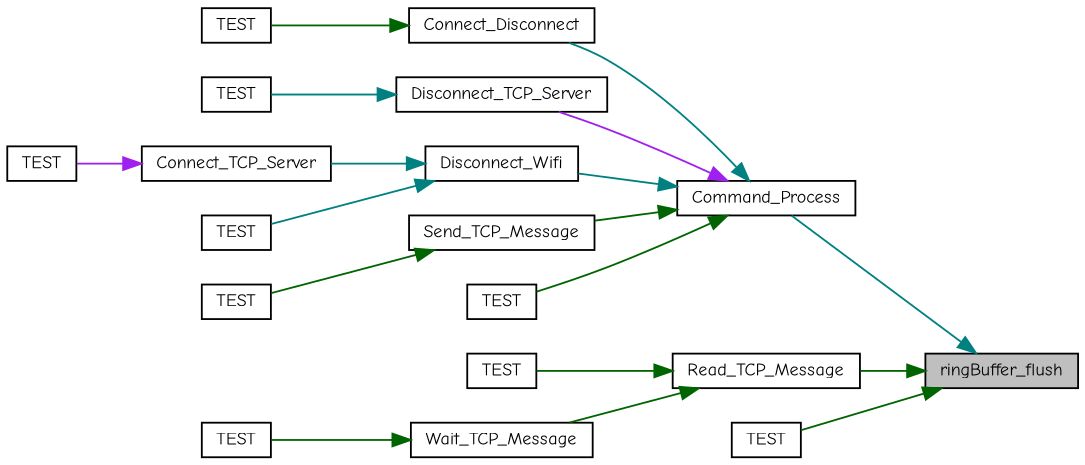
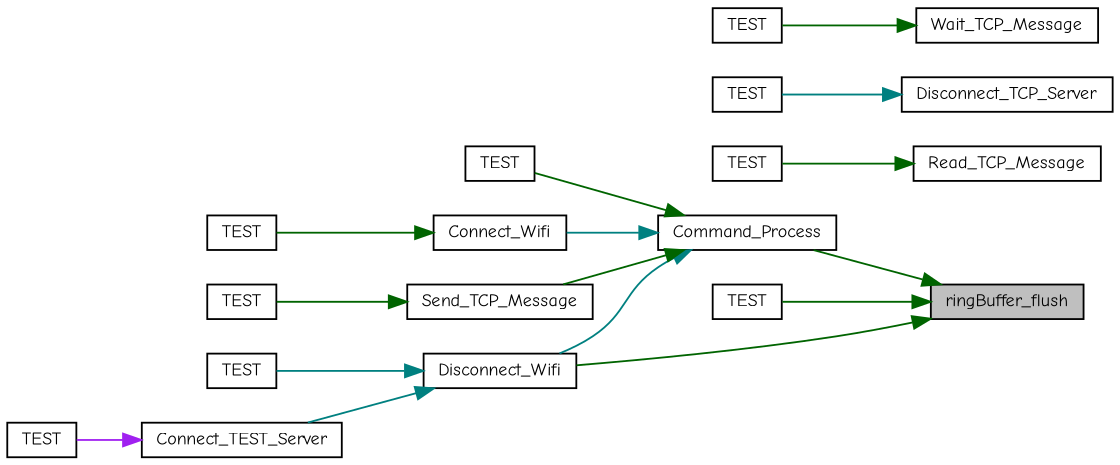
  digraph {
    fontname="Comic Neue"
    rankdir=RL
    node [color=black fillcolor=white fontname="Comic Neue" fontsize=10 shape=record style=filled]
    edge [color=darkgreen dir=back fontname="Comic Neue" fontsize=10 labelfontname=Helvetica labelfontsize=10 style=solid]
    n1 [fillcolor=grey75 fontcolor=black height=0.2 label=ringBuffer_flush width=0.4]
    n2 [height=0.2 label=Command_Process width=0.4]
    n3 [height=0.2 label=Read_TCP_Message width=0.4]
    n4 [height=0.2 label=TEST width=0.4]
-   n5 [height=0.2 label=Connect_Disconnect width=0.4]
+   n5 [height=0.2 label=Connect_Wifi width=0.4]
    n6 [height=0.2 label=Disconnect_TCP_Server width=0.4]
    n7 [height=0.2 label=Disconnect_Wifi width=0.4]
    n8 [height=0.2 label=Send_TCP_Message width=0.4]
    n9 [height=0.2 label=TEST width=0.4]
    n10 [height=0.2 label=TEST width=0.4]
    n11 [height=0.2 label=Wait_TCP_Message width=0.4]
-   n12 [height=0.2 label=Connect_TCP_Server width=0.4]
+   n12 [height=0.2 label=Connect_TEST_Server width=0.4]
    n13 [height=0.2 label=TEST width=0.4]
    n14 [height=0.2 label=TEST width=0.4]
    n15 [height=0.2 label=TEST width=0.4]
    n16 [height=0.2 label=TEST width=0.4]
    n17 [height=0.2 label=TEST width=0.4]
    n18 [height=0.2 label=TEST width=0.4]
-   n1 -> n2 [color=teal]
-   n1 -> n3
+   n1 -> n2
+   n1 -> n7
    n1 -> n4
    n2 -> n5 [color=teal]
-   n2 -> n6 [color=purple]
    n2 -> n7 [color=teal]
    n2 -> n8
    n2 -> n9
    n3 -> n10
-   n3 -> n11
    n5 -> n14
    n6 -> n15 [color=teal]
    n7 -> n12 [color=teal]
    n7 -> n16 [color=teal]
    n8 -> n17
    n11 -> n18
    n12 -> n13 [color=purple]
  }
